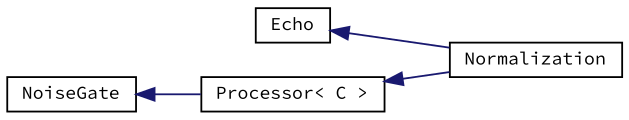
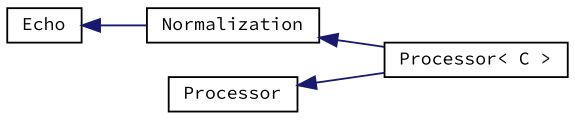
  digraph {
    fontname="Source Code Pro"
    rankdir=LR
    node [color=black fillcolor=white fontname="Source Code Pro" fontsize=10 shape=record style=filled]
    edge [color=midnightblue dir=back fontname="Source Code Pro" fontsize=10 labelfontname=Helvetica labelfontsize=10 style=solid]
    n1 [height=0.2 label=Echo width=0.4]
    n2 [height=0.2 label=Normalization width=0.4]
    n3 [height=0.2 label="Processor\< C \>" width=0.4]
-   n4 [height=0.2 label=NoiseGate width=0.4]
+   n4 [height=0.2 label=Processor width=0.4]
    n1 -> n2
-   n3 -> n2
+   n2 -> n3
    n4 -> n3
  }
